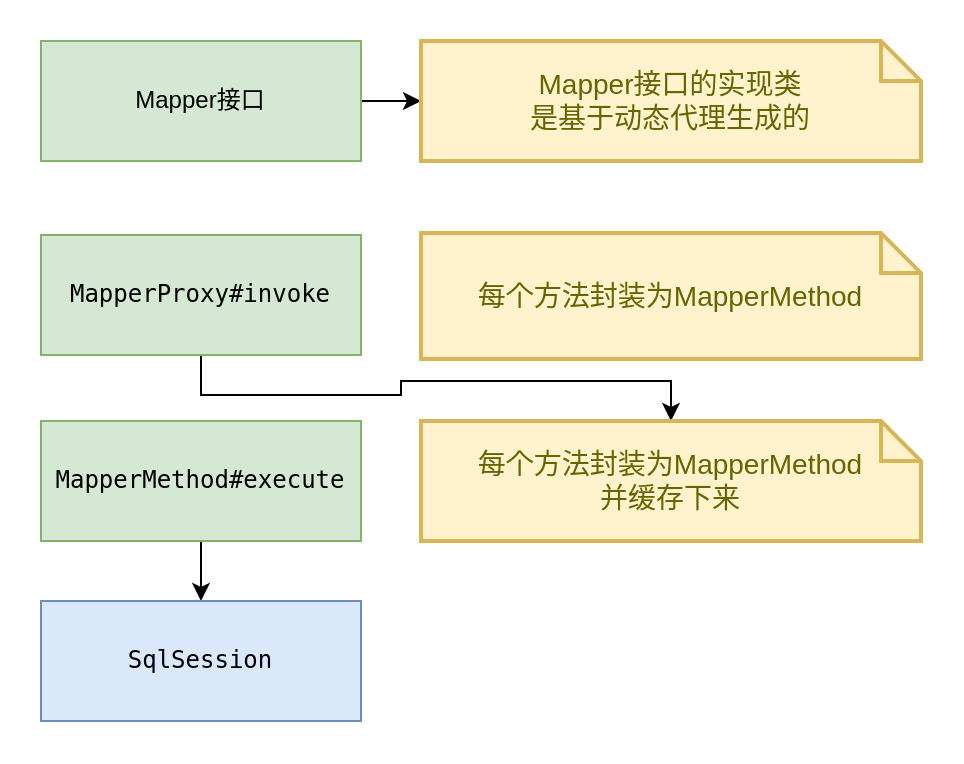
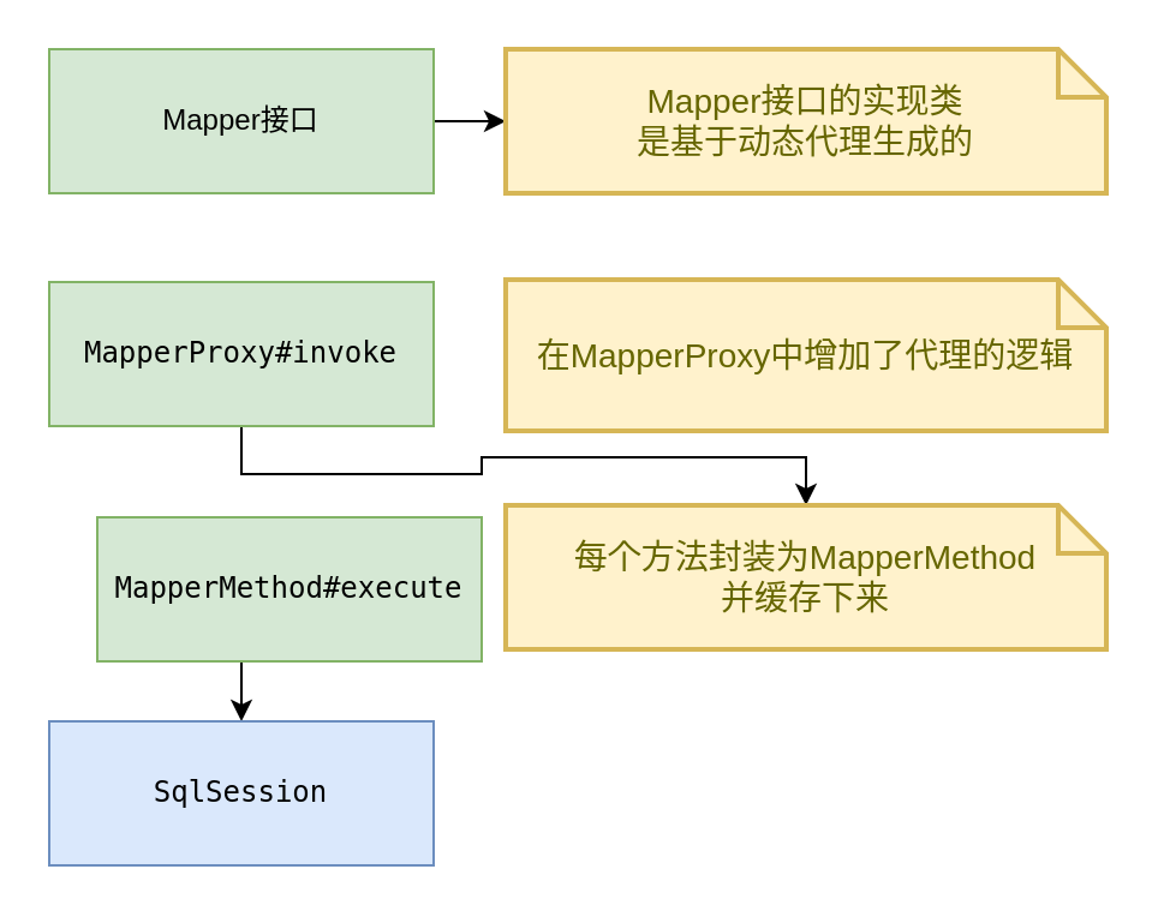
  <mxCell id="0" />
  <mxCell id="1" parent="0" />
  <mxCell id="2" value="" style="edgeStyle=orthogonalEdgeStyle;rounded=0;orthogonalLoop=1;jettySize=auto;html=1;" edge="1" parent="1" source="3" target="9"><mxGeometry relative="1" as="geometry" /></mxCell>
  <mxCell id="3" value="Mapper接口" style="rounded=0;whiteSpace=wrap;html=1;fillColor=#d5e8d4;strokeColor=#82b366;" vertex="1" parent="1"><mxGeometry x="20" y="20" width="160" height="60" as="geometry" /></mxCell>
  <mxCell id="4" style="edgeStyle=orthogonalEdgeStyle;rounded=0;orthogonalLoop=1;jettySize=auto;html=1;exitX=0.5;exitY=1;exitDx=0;exitDy=0;" edge="1" parent="1" source="5" target="11"><mxGeometry relative="1" as="geometry" /></mxCell>
  <mxCell id="5" value="&lt;pre&gt;MapperProxy#invoke&lt;/pre&gt;" style="rounded=0;whiteSpace=wrap;html=1;fillColor=#d5e8d4;strokeColor=#82b366;" vertex="1" parent="1"><mxGeometry x="20" y="117" width="160" height="60" as="geometry" /></mxCell>
  <mxCell id="6" style="edgeStyle=orthogonalEdgeStyle;rounded=0;orthogonalLoop=1;jettySize=auto;html=1;exitX=0.5;exitY=1;exitDx=0;exitDy=0;entryX=0.5;entryY=0;entryDx=0;entryDy=0;" edge="1" parent="1" source="7" target="8"><mxGeometry relative="1" as="geometry" /></mxCell>
- <mxCell id="7" value="&lt;pre&gt;&lt;pre&gt;MapperMethod#execute&lt;/pre&gt;&lt;/pre&gt;" style="rounded=0;whiteSpace=wrap;html=1;fillColor=#d5e8d4;strokeColor=#82b366;" vertex="1" parent="1"><mxGeometry x="20" y="210" width="160" height="60" as="geometry" /></mxCell>
+ <mxCell id="7" value="&lt;pre&gt;&lt;pre&gt;MapperMethod#execute&lt;/pre&gt;&lt;/pre&gt;" style="rounded=0;whiteSpace=wrap;html=1;fillColor=#d5e8d4;strokeColor=#82b366;" vertex="1" parent="1"><mxGeometry x="40" y="215" width="160" height="60" as="geometry" /></mxCell>
  <mxCell id="8" value="&lt;pre&gt;&lt;pre&gt;&lt;pre&gt;SqlSession&lt;/pre&gt;&lt;/pre&gt;&lt;/pre&gt;" style="rounded=0;whiteSpace=wrap;html=1;fillColor=#dae8fc;strokeColor=#6c8ebf;" vertex="1" parent="1"><mxGeometry x="20" y="300" width="160" height="60" as="geometry" /></mxCell>
  <mxCell id="9" value="Mapper接口的实现类&lt;br&gt;是基于动态代理生成的" style="shape=note;strokeWidth=2;fontSize=14;size=20;whiteSpace=wrap;html=1;fillColor=#fff2cc;strokeColor=#d6b656;fontColor=#666600;" vertex="1" parent="1"><mxGeometry x="210" y="20" width="250" height="60" as="geometry" /></mxCell>
- <mxCell id="10" value="每个方法封装为MapperMethod" style="shape=note;strokeWidth=2;fontSize=14;size=20;whiteSpace=wrap;html=1;fillColor=#fff2cc;strokeColor=#d6b656;fontColor=#666600;" vertex="1" parent="1"><mxGeometry x="210" y="116" width="250" height="63" as="geometry" /></mxCell>
+ <mxCell id="10" value="在MapperProxy中增加了代理的逻辑" style="shape=note;strokeWidth=2;fontSize=14;size=20;whiteSpace=wrap;html=1;fillColor=#fff2cc;strokeColor=#d6b656;fontColor=#666600;" vertex="1" parent="1"><mxGeometry x="210" y="116" width="250" height="63" as="geometry" /></mxCell>
  <mxCell id="11" value="每个方法封装为MapperMethod&lt;br&gt;并缓存下来" style="shape=note;strokeWidth=2;fontSize=14;size=20;whiteSpace=wrap;html=1;fillColor=#fff2cc;strokeColor=#d6b656;fontColor=#666600;" vertex="1" parent="1"><mxGeometry x="210" y="210" width="250" height="60" as="geometry" /></mxCell>
